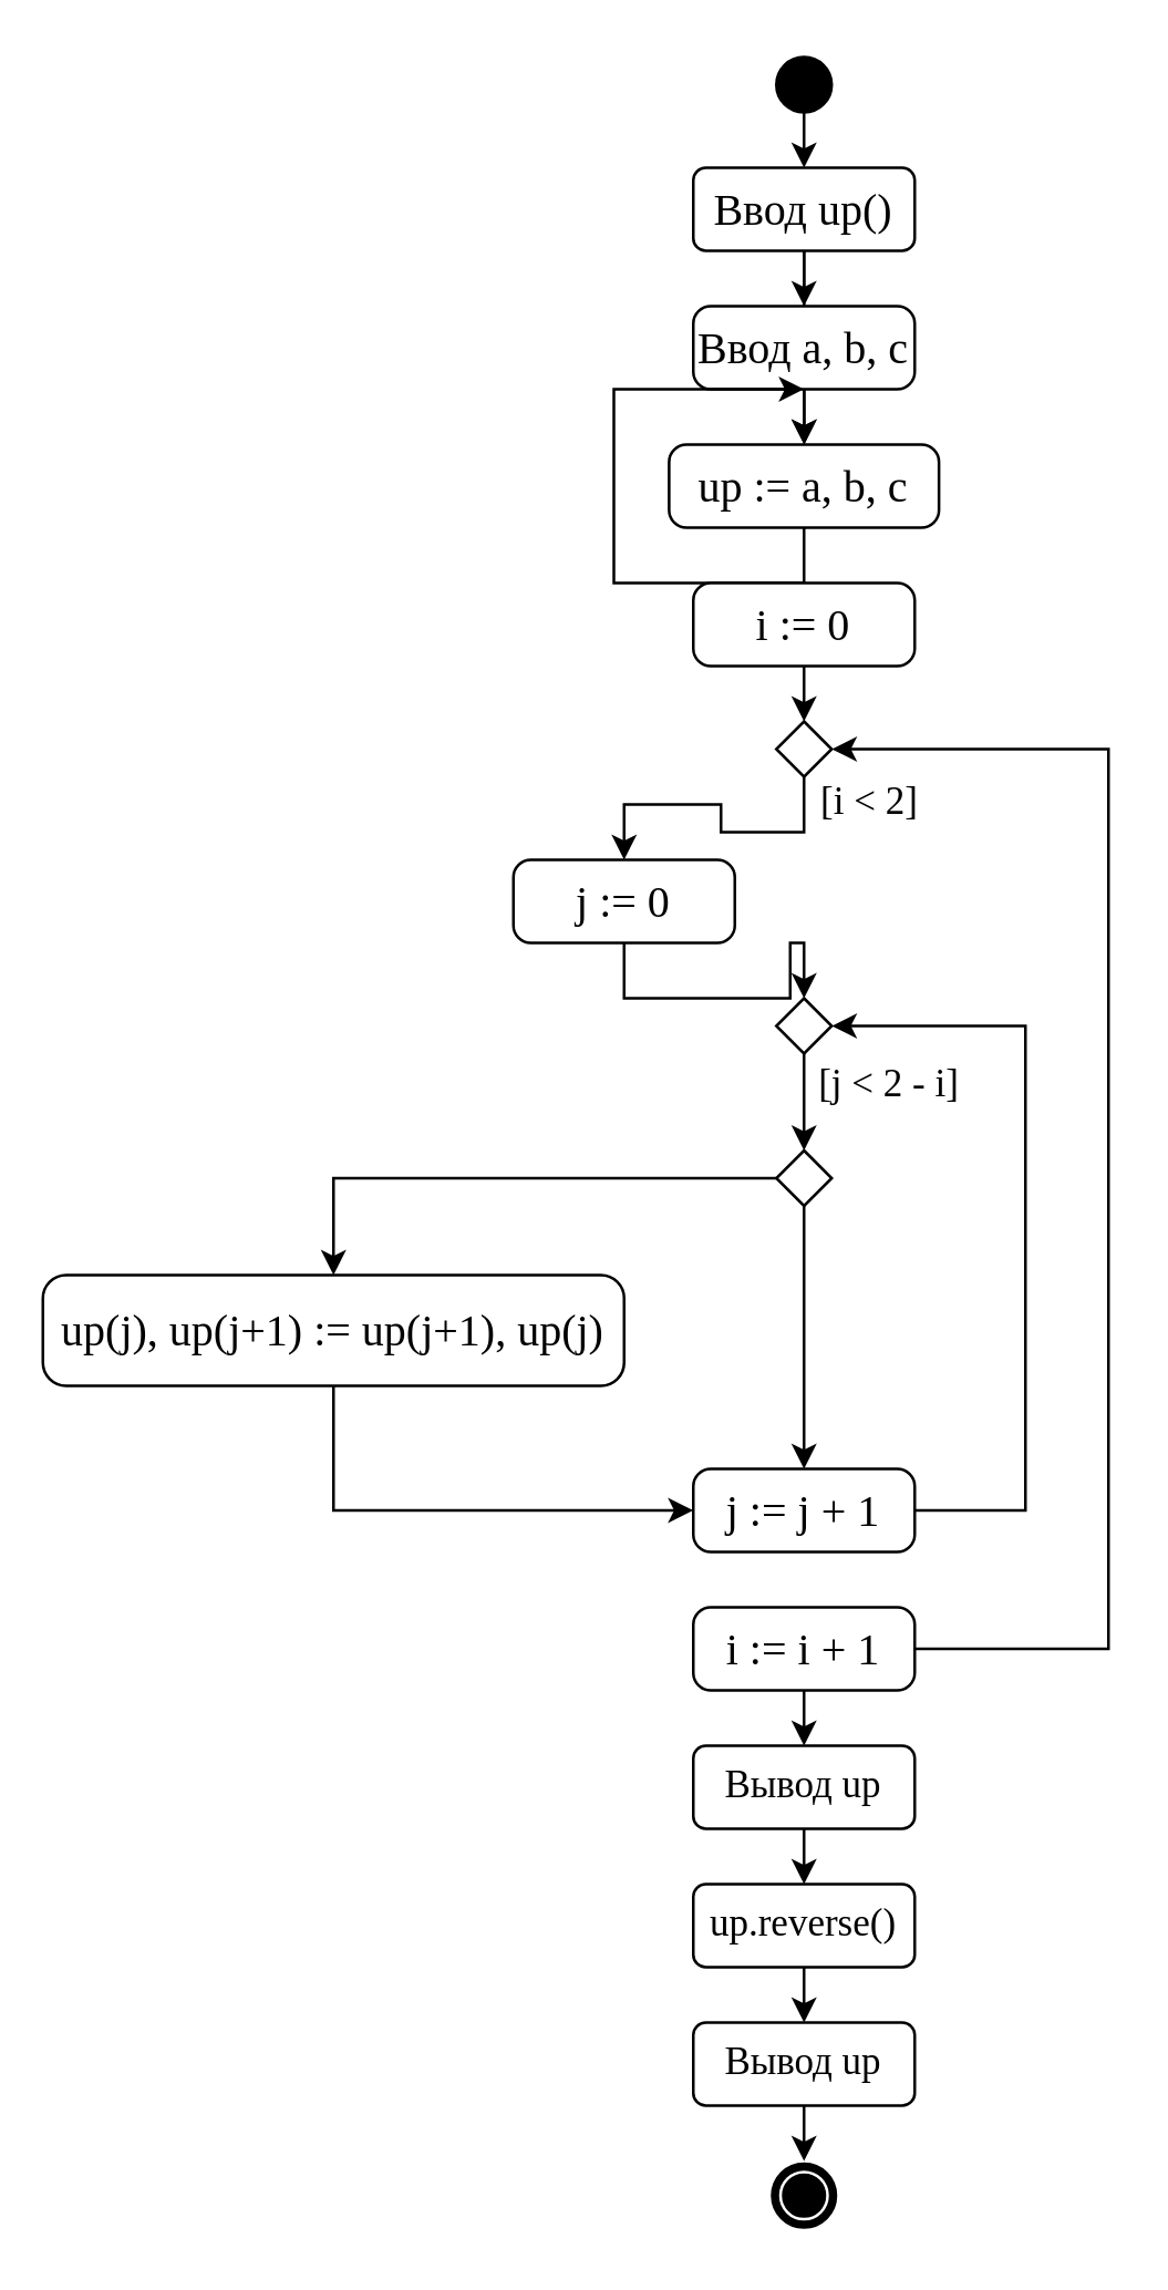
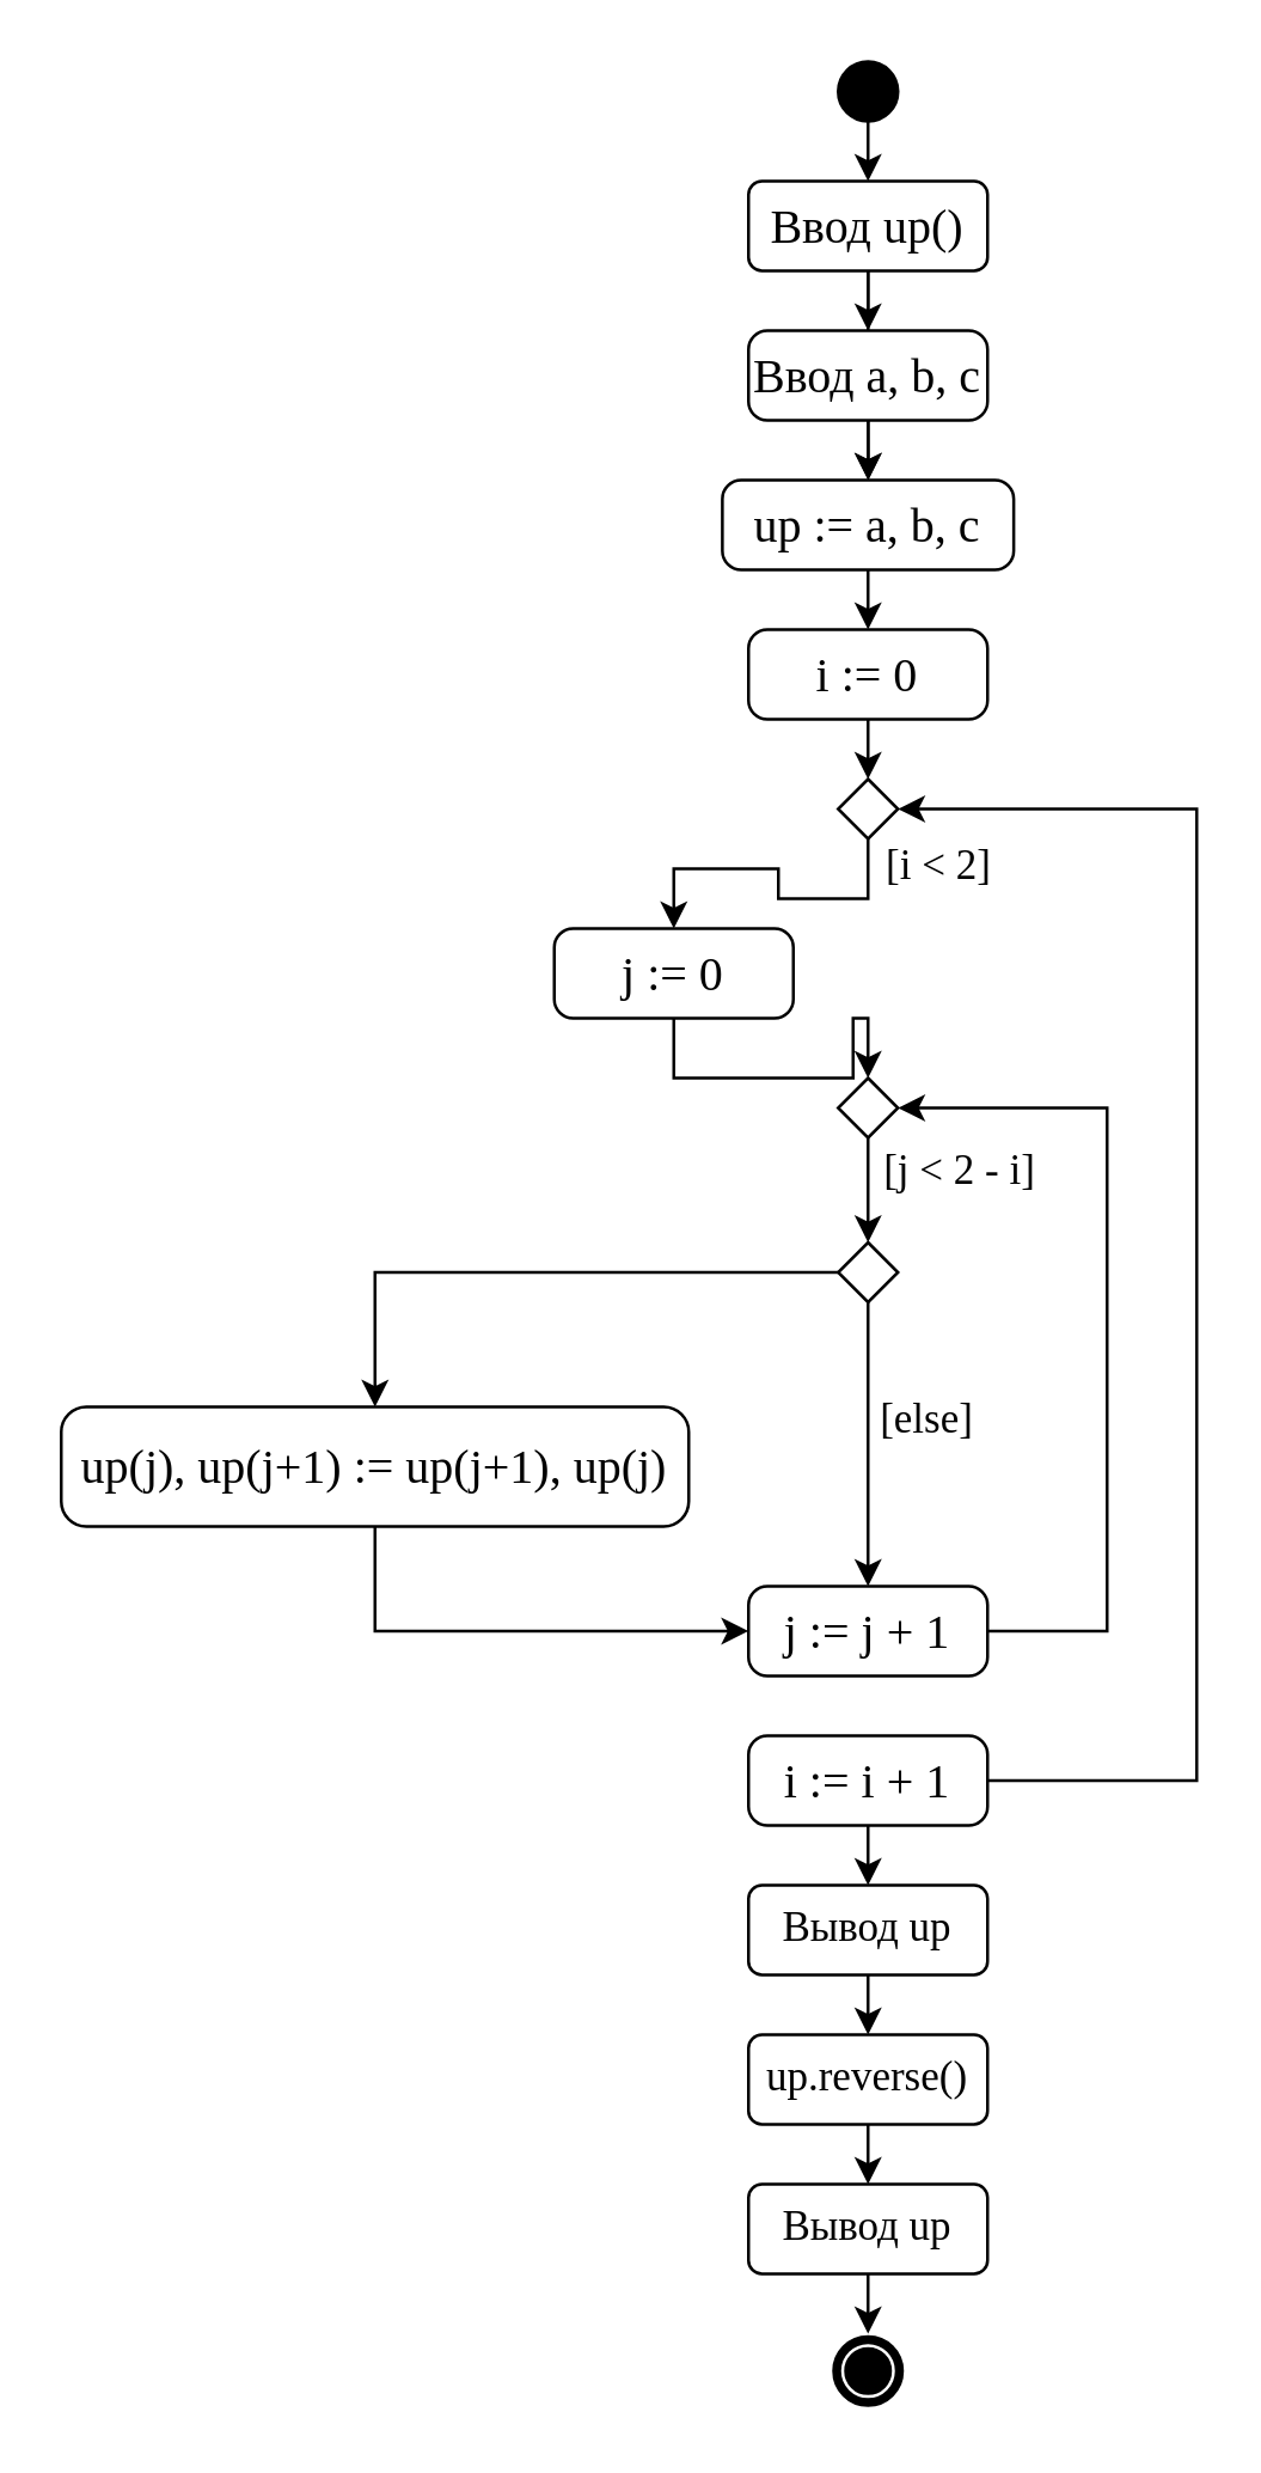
  <mxCell id="0" />
  <mxCell id="1" parent="0" />
  <mxCell id="2" style="edgeStyle=orthogonalEdgeStyle;rounded=0;orthogonalLoop=1;jettySize=auto;html=1;exitX=0.5;exitY=1;exitDx=0;exitDy=0;entryX=0.5;entryY=0;entryDx=0;entryDy=0;" edge="1" parent="1" source="4" target="9"><mxGeometry relative="1" as="geometry" /></mxCell>
  <mxCell id="3" value="" style="edgeStyle=orthogonalEdgeStyle;rounded=0;orthogonalLoop=1;jettySize=auto;html=1;" edge="1" parent="1" source="4" target="11"><mxGeometry relative="1" as="geometry" /></mxCell>
  <mxCell id="4" value="&lt;font style=&quot;font-size: 16px;&quot; face=&quot;Times New Roman&quot;&gt;Ввод up()&lt;/font&gt;" style="rounded=1;whiteSpace=wrap;html=1;" vertex="1" parent="1"><mxGeometry x="250" y="60" width="80" height="30" as="geometry" /></mxCell>
  <mxCell id="5" style="edgeStyle=orthogonalEdgeStyle;rounded=0;orthogonalLoop=1;jettySize=auto;html=1;exitX=0.5;exitY=1;exitDx=0;exitDy=0;entryX=0.5;entryY=0;entryDx=0;entryDy=0;" edge="1" parent="1" source="6" target="4"><mxGeometry relative="1" as="geometry" /></mxCell>
  <mxCell id="6" value="" style="ellipse;whiteSpace=wrap;html=1;aspect=fixed;fillColor=#000000;" vertex="1" parent="1"><mxGeometry x="280" y="20" width="20" height="20" as="geometry" /></mxCell>
  <mxCell id="7" value="" style="ellipse;shape=doubleEllipse;whiteSpace=wrap;html=1;aspect=fixed;fillColor=#000000;strokeColor=#ffffff;direction=south;" vertex="1" parent="1"><mxGeometry x="277.5" y="780" width="25" height="25" as="geometry" /></mxCell>
  <mxCell id="8" style="edgeStyle=orthogonalEdgeStyle;rounded=0;orthogonalLoop=1;jettySize=auto;html=1;exitX=0.5;exitY=1;exitDx=0;exitDy=0;entryX=0.5;entryY=0;entryDx=0;entryDy=0;" edge="1" parent="1" source="9"><mxGeometry relative="1" as="geometry"><mxPoint x="290" y="160" as="targetPoint" /></mxGeometry></mxCell>
  <mxCell id="9" value="&lt;font style=&quot;font-size: 16px;&quot; face=&quot;Times New Roman&quot;&gt;Ввод a, b, c&lt;/font&gt;" style="rounded=1;whiteSpace=wrap;html=1;arcSize=21;" vertex="1" parent="1"><mxGeometry x="250" y="110" width="80" height="30" as="geometry" /></mxCell>
- <mxCell id="10" style="edgeStyle=orthogonalEdgeStyle;rounded=0;orthogonalLoop=1;jettySize=auto;html=1;exitX=0.5;exitY=1;exitDx=0;exitDy=0;" edge="1" parent="1" source="11" target="9"><mxGeometry relative="1" as="geometry" /></mxCell>
+ <mxCell id="10" style="edgeStyle=orthogonalEdgeStyle;rounded=0;orthogonalLoop=1;jettySize=auto;html=1;exitX=0.5;exitY=1;exitDx=0;exitDy=0;entryX=0.5;entryY=0;entryDx=0;entryDy=0;" edge="1" parent="1" source="11" target="13"><mxGeometry relative="1" as="geometry" /></mxCell>
  <mxCell id="11" value="&lt;font style=&quot;font-size: 16px;&quot; face=&quot;Times New Roman&quot;&gt;up := a, b, c&lt;/font&gt;" style="rounded=1;whiteSpace=wrap;html=1;arcSize=21;" vertex="1" parent="1"><mxGeometry x="241.25" y="160" width="97.5" height="30" as="geometry" /></mxCell>
  <mxCell id="12" style="edgeStyle=orthogonalEdgeStyle;rounded=0;orthogonalLoop=1;jettySize=auto;html=1;exitX=0.5;exitY=1;exitDx=0;exitDy=0;entryX=0.5;entryY=0;entryDx=0;entryDy=0;" edge="1" parent="1" source="13" target="15"><mxGeometry relative="1" as="geometry" /></mxCell>
  <mxCell id="13" value="&lt;font style=&quot;font-size: 16px;&quot; face=&quot;Times New Roman&quot;&gt;i := 0&lt;/font&gt;" style="rounded=1;whiteSpace=wrap;html=1;arcSize=21;" vertex="1" parent="1"><mxGeometry x="250" y="210" width="80" height="30" as="geometry" /></mxCell>
  <mxCell id="14" style="edgeStyle=orthogonalEdgeStyle;rounded=0;orthogonalLoop=1;jettySize=auto;html=1;exitX=0.5;exitY=1;exitDx=0;exitDy=0;entryX=0.5;entryY=0;entryDx=0;entryDy=0;" edge="1" parent="1" source="15" target="18"><mxGeometry relative="1" as="geometry" /></mxCell>
  <mxCell id="15" value="" style="rhombus;whiteSpace=wrap;html=1;" vertex="1" parent="1"><mxGeometry x="280" y="260" width="20" height="20" as="geometry" /></mxCell>
  <mxCell id="16" value="&lt;font style=&quot;font-size: 14px;&quot; face=&quot;Times New Roman&quot;&gt;[i &amp;lt; 2]&lt;/font&gt;" style="text;html=1;strokeColor=none;fillColor=none;align=center;verticalAlign=middle;whiteSpace=wrap;rounded=0;" vertex="1" parent="1"><mxGeometry x="284" y="275" width="60" height="30" as="geometry" /></mxCell>
  <mxCell id="17" style="edgeStyle=orthogonalEdgeStyle;rounded=0;orthogonalLoop=1;jettySize=auto;html=1;exitX=0.5;exitY=1;exitDx=0;exitDy=0;entryX=0.5;entryY=0;entryDx=0;entryDy=0;" edge="1" parent="1" source="18" target="20"><mxGeometry relative="1" as="geometry" /></mxCell>
  <mxCell id="18" value="&lt;font style=&quot;font-size: 16px;&quot; face=&quot;Times New Roman&quot;&gt;j := 0&lt;/font&gt;" style="rounded=1;whiteSpace=wrap;html=1;arcSize=21;" vertex="1" parent="1"><mxGeometry x="185" y="310" width="80" height="30" as="geometry" /></mxCell>
  <mxCell id="19" style="edgeStyle=orthogonalEdgeStyle;rounded=0;orthogonalLoop=1;jettySize=auto;html=1;exitX=0.5;exitY=1;exitDx=0;exitDy=0;entryX=0.5;entryY=0;entryDx=0;entryDy=0;" edge="1" parent="1" source="20" target="23"><mxGeometry relative="1" as="geometry" /></mxCell>
  <mxCell id="20" value="" style="rhombus;whiteSpace=wrap;html=1;" vertex="1" parent="1"><mxGeometry x="280" y="360" width="20" height="20" as="geometry" /></mxCell>
  <mxCell id="21" style="edgeStyle=orthogonalEdgeStyle;rounded=0;orthogonalLoop=1;jettySize=auto;html=1;exitX=0;exitY=0.5;exitDx=0;exitDy=0;entryX=0.5;entryY=0;entryDx=0;entryDy=0;" edge="1" parent="1" source="23" target="26"><mxGeometry relative="1" as="geometry" /></mxCell>
  <mxCell id="22" style="edgeStyle=orthogonalEdgeStyle;rounded=0;orthogonalLoop=1;jettySize=auto;html=1;exitX=0.5;exitY=1;exitDx=0;exitDy=0;entryX=0.5;entryY=0;entryDx=0;entryDy=0;" edge="1" parent="1" source="23" target="28"><mxGeometry relative="1" as="geometry" /></mxCell>
  <mxCell id="23" value="" style="rhombus;whiteSpace=wrap;html=1;" vertex="1" parent="1"><mxGeometry x="280" y="415" width="20" height="20" as="geometry" /></mxCell>
  <mxCell id="24" value="&lt;font style=&quot;font-size: 14px;&quot; face=&quot;Times New Roman&quot;&gt;[j &amp;lt; 2 - i]&lt;/font&gt;" style="text;html=1;strokeColor=none;fillColor=none;align=center;verticalAlign=middle;whiteSpace=wrap;rounded=0;" vertex="1" parent="1"><mxGeometry x="291" y="377" width="60" height="30" as="geometry" /></mxCell>
  <mxCell id="25" style="edgeStyle=orthogonalEdgeStyle;rounded=0;orthogonalLoop=1;jettySize=auto;html=1;exitX=0.5;exitY=1;exitDx=0;exitDy=0;entryX=0;entryY=0.5;entryDx=0;entryDy=0;" edge="1" parent="1" source="26" target="28"><mxGeometry relative="1" as="geometry" /></mxCell>
- <mxCell id="26" value="&lt;font style=&quot;font-size: 16px;&quot; face=&quot;Times New Roman&quot;&gt;up(j), up(j+1) := up(j+1), up(j)&lt;/font&gt;" style="rounded=1;whiteSpace=wrap;html=1;arcSize=21;" vertex="1" parent="1"><mxGeometry x="15" y="460" width="210" height="40" as="geometry" /></mxCell>
+ <mxCell id="26" value="&lt;font style=&quot;font-size: 16px;&quot; face=&quot;Times New Roman&quot;&gt;up(j), up(j+1) := up(j+1), up(j)&lt;/font&gt;" style="rounded=1;whiteSpace=wrap;html=1;arcSize=21;" vertex="1" parent="1"><mxGeometry x="20" y="470" width="210" height="40" as="geometry" /></mxCell>
  <mxCell id="27" style="edgeStyle=orthogonalEdgeStyle;rounded=0;orthogonalLoop=1;jettySize=auto;html=1;exitX=1;exitY=0.5;exitDx=0;exitDy=0;entryX=1;entryY=0.5;entryDx=0;entryDy=0;" edge="1" parent="1" source="28" target="20"><mxGeometry relative="1" as="geometry"><Array as="points"><mxPoint x="370" y="545" /><mxPoint x="370" y="370" /></Array></mxGeometry></mxCell>
  <mxCell id="28" value="&lt;font style=&quot;font-size: 16px;&quot; face=&quot;Times New Roman&quot;&gt;j := j + 1&lt;/font&gt;" style="rounded=1;whiteSpace=wrap;html=1;arcSize=21;" vertex="1" parent="1"><mxGeometry x="250" y="530" width="80" height="30" as="geometry" /></mxCell>
  <mxCell id="29" style="edgeStyle=orthogonalEdgeStyle;rounded=0;orthogonalLoop=1;jettySize=auto;html=1;exitX=1;exitY=0.5;exitDx=0;exitDy=0;entryX=1;entryY=0.5;entryDx=0;entryDy=0;" edge="1" parent="1" source="31" target="15"><mxGeometry relative="1" as="geometry"><Array as="points"><mxPoint x="400" y="595" /><mxPoint x="400" y="270" /></Array></mxGeometry></mxCell>
  <mxCell id="30" style="edgeStyle=orthogonalEdgeStyle;rounded=0;orthogonalLoop=1;jettySize=auto;html=1;exitX=0.5;exitY=1;exitDx=0;exitDy=0;entryX=0.5;entryY=0;entryDx=0;entryDy=0;" edge="1" parent="1" source="31" target="34"><mxGeometry relative="1" as="geometry" /></mxCell>
  <mxCell id="31" value="&lt;font style=&quot;font-size: 16px;&quot; face=&quot;Times New Roman&quot;&gt;i := i + 1&lt;/font&gt;" style="rounded=1;whiteSpace=wrap;html=1;arcSize=21;" vertex="1" parent="1"><mxGeometry x="250" y="580" width="80" height="30" as="geometry" /></mxCell>
+ <mxCell id="32" value="&lt;font style=&quot;font-size: 14px;&quot; face=&quot;Times New Roman&quot;&gt;[else]&lt;/font&gt;" style="text;html=1;strokeColor=none;fillColor=none;align=center;verticalAlign=middle;whiteSpace=wrap;rounded=0;" vertex="1" parent="1"><mxGeometry x="280" y="460" width="60" height="30" as="geometry" /></mxCell>
  <mxCell id="33" style="edgeStyle=orthogonalEdgeStyle;rounded=0;orthogonalLoop=1;jettySize=auto;html=1;exitX=0.5;exitY=1;exitDx=0;exitDy=0;entryX=0.5;entryY=0;entryDx=0;entryDy=0;" edge="1" parent="1" source="34" target="36"><mxGeometry relative="1" as="geometry" /></mxCell>
  <mxCell id="34" value="&lt;font style=&quot;font-size: 14px;&quot; face=&quot;Times New Roman&quot;&gt;&lt;font style=&quot;font-size: 14px;&quot;&gt;Вывод up&lt;/font&gt;&lt;/font&gt;" style="rounded=1;whiteSpace=wrap;html=1;" vertex="1" parent="1"><mxGeometry x="250" y="630" width="80" height="30" as="geometry" /></mxCell>
  <mxCell id="35" style="edgeStyle=orthogonalEdgeStyle;rounded=0;orthogonalLoop=1;jettySize=auto;html=1;exitX=0.5;exitY=1;exitDx=0;exitDy=0;entryX=0.5;entryY=0;entryDx=0;entryDy=0;" edge="1" parent="1" source="36" target="38"><mxGeometry relative="1" as="geometry" /></mxCell>
  <mxCell id="36" value="&lt;font style=&quot;font-size: 14px;&quot; face=&quot;Times New Roman&quot;&gt;&lt;font style=&quot;font-size: 14px;&quot;&gt;up.reverse()&lt;/font&gt;&lt;/font&gt;" style="rounded=1;whiteSpace=wrap;html=1;" vertex="1" parent="1"><mxGeometry x="250" y="680" width="80" height="30" as="geometry" /></mxCell>
  <mxCell id="37" style="edgeStyle=orthogonalEdgeStyle;rounded=0;orthogonalLoop=1;jettySize=auto;html=1;exitX=0.5;exitY=1;exitDx=0;exitDy=0;entryX=0;entryY=0.5;entryDx=0;entryDy=0;" edge="1" parent="1" source="38" target="7"><mxGeometry relative="1" as="geometry" /></mxCell>
  <mxCell id="38" value="&lt;font style=&quot;font-size: 14px;&quot; face=&quot;Times New Roman&quot;&gt;&lt;font style=&quot;font-size: 14px;&quot;&gt;Вывод up&lt;/font&gt;&lt;/font&gt;" style="rounded=1;whiteSpace=wrap;html=1;" vertex="1" parent="1"><mxGeometry x="250" y="730" width="80" height="30" as="geometry" /></mxCell>
